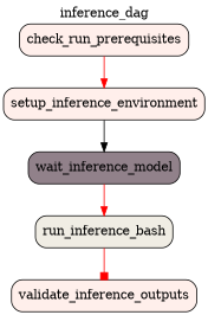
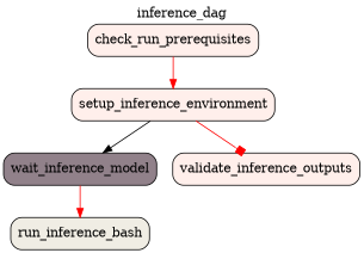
  digraph {
    label=inference_dag
    labelloc=t
    rankdir=TB
    node [color="#000000" fillcolor="#ffefeb" shape=rectangle style="filled,rounded"]
    edge [arrowhead=normal color=red]
    n1 [label=check_run_prerequisites]
    n2 [label=setup_inference_environment]
    n3 [fillcolor="#91818a" label=wait_inference_model]
    n4 [fillcolor="#f0ede4" label=run_inference_bash]
    n5 [label=validate_inference_outputs]
    n1 -> n2
    n2 -> n3 [color=black]
    n3 -> n4
-   n4 -> n5 [arrowhead=box]
+   n2 -> n5 [arrowhead=box]
  }
